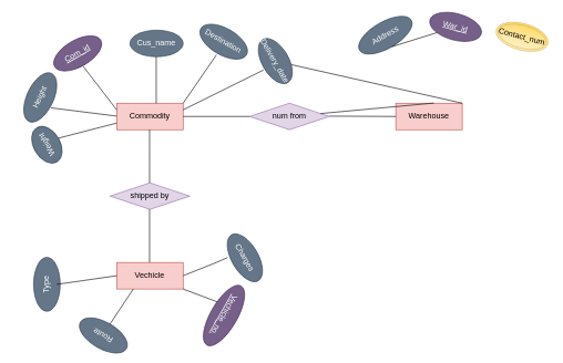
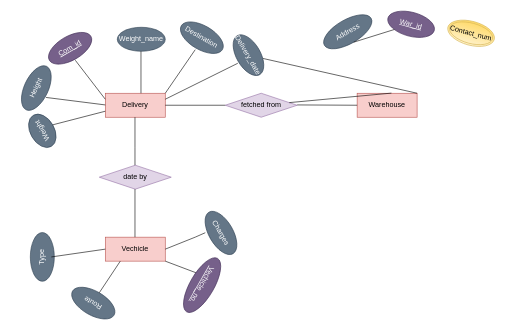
  <mxCell id="0" />
  <mxCell id="1" parent="0" />
- <mxCell id="2" value="Commodity" style="whiteSpace=wrap;html=1;align=center;fillColor=#f8cecc;strokeColor=#b85450;" parent="1" vertex="1"><mxGeometry x="175" y="155" width="100" height="40" as="geometry" /></mxCell>
- <mxCell id="3" value="num from" style="shape=rhombus;perimeter=rhombusPerimeter;whiteSpace=wrap;html=1;align=center;fillColor=#e1d5e7;strokeColor=#9673a6;" parent="1" vertex="1"><mxGeometry x="375" y="155" width="120" height="40" as="geometry" /></mxCell>
+ <mxCell id="2" value="Delivery" style="whiteSpace=wrap;html=1;align=center;fillColor=#f8cecc;strokeColor=#b85450;" parent="1" vertex="1"><mxGeometry x="175" y="155" width="100" height="40" as="geometry" /></mxCell>
+ <mxCell id="3" value="fetched from" style="shape=rhombus;perimeter=rhombusPerimeter;whiteSpace=wrap;html=1;align=center;fillColor=#e1d5e7;strokeColor=#9673a6;" parent="1" vertex="1"><mxGeometry x="375" y="155" width="120" height="40" as="geometry" /></mxCell>
  <mxCell id="4" value="Warehouse" style="whiteSpace=wrap;html=1;align=center;fillColor=#f8cecc;strokeColor=#b85450;" parent="1" vertex="1"><mxGeometry x="595" y="155" width="100" height="40" as="geometry" /></mxCell>
- <mxCell id="5" value="shipped by" style="shape=rhombus;perimeter=rhombusPerimeter;whiteSpace=wrap;html=1;align=center;fillColor=#e1d5e7;strokeColor=#9673a6;" parent="1" vertex="1"><mxGeometry x="165" y="275" width="120" height="40" as="geometry" /></mxCell>
+ <mxCell id="5" value="date by" style="shape=rhombus;perimeter=rhombusPerimeter;whiteSpace=wrap;html=1;align=center;fillColor=#e1d5e7;strokeColor=#9673a6;" parent="1" vertex="1"><mxGeometry x="165" y="275" width="120" height="40" as="geometry" /></mxCell>
  <mxCell id="6" value="Vechicle" style="whiteSpace=wrap;html=1;align=center;fillColor=#f8cecc;strokeColor=#b85450;" parent="1" vertex="1"><mxGeometry x="175" y="395" width="100" height="40" as="geometry" /></mxCell>
  <mxCell id="7" value="Com_id" style="ellipse;whiteSpace=wrap;html=1;align=center;fontStyle=4;rotation=-30;fillColor=#76608a;fontColor=#ffffff;strokeColor=#432D57;" parent="1" vertex="1"><mxGeometry x="76.34" y="60" width="80" height="40" as="geometry" /></mxCell>
- <mxCell id="8" value="Cus_name" style="ellipse;whiteSpace=wrap;html=1;align=center;fillColor=#647687;fontColor=#ffffff;strokeColor=#314354;" parent="1" vertex="1"><mxGeometry x="195" y="45" width="80" height="40" as="geometry" /></mxCell>
+ <mxCell id="8" value="Weight_name" style="ellipse;whiteSpace=wrap;html=1;align=center;fillColor=#647687;fontColor=#ffffff;strokeColor=#314354;" parent="1" vertex="1"><mxGeometry x="195" y="45" width="80" height="40" as="geometry" /></mxCell>
  <mxCell id="9" value="" style="endArrow=none;html=1;rounded=0;" parent="1" edge="1"><mxGeometry relative="1" as="geometry"><mxPoint x="275" y="175" as="sourcePoint" /><mxPoint x="375" y="175" as="targetPoint" /></mxGeometry></mxCell>
  <mxCell id="10" value="" style="endArrow=none;html=1;rounded=0;" parent="1" edge="1"><mxGeometry relative="1" as="geometry"><mxPoint x="495" y="174.5" as="sourcePoint" /><mxPoint x="595" y="175" as="targetPoint" /></mxGeometry></mxCell>
  <mxCell id="11" value="" style="endArrow=none;html=1;rounded=0;entryX=0.495;entryY=1;entryDx=0;entryDy=0;entryPerimeter=0;" parent="1" target="2" edge="1"><mxGeometry relative="1" as="geometry"><mxPoint x="224.5" y="275" as="sourcePoint" /><mxPoint x="224.5" y="205" as="targetPoint" /><Array as="points"><mxPoint x="224.5" y="245" /></Array></mxGeometry></mxCell>
  <mxCell id="12" value="" style="endArrow=none;html=1;rounded=0;" parent="1" edge="1"><mxGeometry relative="1" as="geometry"><mxPoint x="224.5" y="315" as="sourcePoint" /><mxPoint x="224.5" y="395" as="targetPoint" /></mxGeometry></mxCell>
  <mxCell id="13" value="" style="endArrow=none;html=1;rounded=0;entryX=0;entryY=0.25;entryDx=0;entryDy=0;" parent="1" target="2" edge="1"><mxGeometry relative="1" as="geometry"><mxPoint x="125" y="100" as="sourcePoint" /><mxPoint x="175" y="150" as="targetPoint" /></mxGeometry></mxCell>
  <mxCell id="14" value="" style="endArrow=none;html=1;rounded=0;" parent="1" edge="1"><mxGeometry relative="1" as="geometry"><mxPoint x="234.5" y="85" as="sourcePoint" /><mxPoint x="234.5" y="155" as="targetPoint" /></mxGeometry></mxCell>
  <mxCell id="15" value="Contact_num" style="ellipse;shape=doubleEllipse;margin=3;whiteSpace=wrap;html=1;align=center;direction=west;rotation=15;fillColor=#fff2cc;strokeColor=#d6b656;gradientColor=#ffd966;" parent="1" vertex="1"><mxGeometry x="745" y="35" width="80" height="40" as="geometry" /></mxCell>
  <mxCell id="16" value="" style="endArrow=none;html=1;rounded=0;exitX=1;exitY=0;exitDx=0;exitDy=0;" parent="1" source="4" target="23" edge="1"><mxGeometry relative="1" as="geometry"><mxPoint x="264" y="151" as="sourcePoint" /><mxPoint x="355" y="95" as="targetPoint" /></mxGeometry></mxCell>
  <mxCell id="17" value="Destination" style="ellipse;whiteSpace=wrap;html=1;align=center;rotation=30;fillColor=#647687;fontColor=#ffffff;strokeColor=#314354;" parent="1" vertex="1"><mxGeometry x="296.38" y="42.33" width="79.33" height="40" as="geometry" /></mxCell>
  <mxCell id="18" value="" style="endArrow=none;html=1;rounded=0;exitX=1;exitY=0;exitDx=0;exitDy=0;" parent="1" source="2" edge="1"><mxGeometry relative="1" as="geometry"><mxPoint x="205" y="122.33" as="sourcePoint" /><mxPoint x="325" y="82.33" as="targetPoint" /></mxGeometry></mxCell>
  <mxCell id="19" value="Height" style="ellipse;whiteSpace=wrap;html=1;align=center;rotation=-65;fillColor=#647687;fontColor=#ffffff;strokeColor=#314354;" parent="1" vertex="1"><mxGeometry x="20" y="126.34" width="80" height="40" as="geometry" /></mxCell>
  <mxCell id="20" value="" style="endArrow=none;html=1;rounded=0;exitX=0.408;exitY=1.033;exitDx=0;exitDy=0;exitPerimeter=0;" parent="1" source="19" edge="1"><mxGeometry relative="1" as="geometry"><mxPoint x="65" y="174.5" as="sourcePoint" /><mxPoint x="175" y="174.5" as="targetPoint" /></mxGeometry></mxCell>
  <mxCell id="21" value="Weight" style="ellipse;whiteSpace=wrap;html=1;align=center;rotation=-120;fillColor=#647687;fontColor=#ffffff;strokeColor=#314354;" parent="1" vertex="1"><mxGeometry x="40" y="197.68" width="60" height="40" as="geometry" /></mxCell>
  <mxCell id="22" value="" style="endArrow=none;html=1;rounded=0;entryX=0;entryY=0.75;entryDx=0;entryDy=0;exitX=0.5;exitY=1;exitDx=0;exitDy=0;" parent="1" source="21" target="2" edge="1"><mxGeometry relative="1" as="geometry"><mxPoint x="95" y="215" as="sourcePoint" /><mxPoint x="185" y="197.68" as="targetPoint" /></mxGeometry></mxCell>
  <mxCell id="23" value="Delivery_date" style="ellipse;whiteSpace=wrap;html=1;align=center;rotation=60;fillColor=#647687;fontColor=#ffffff;strokeColor=#314354;" parent="1" vertex="1"><mxGeometry x="376.25" y="71.5" width="75" height="40" as="geometry" /></mxCell>
  <mxCell id="24" value="" style="endArrow=none;html=1;rounded=0;exitX=1;exitY=0.25;exitDx=0;exitDy=0;" parent="1" source="2" edge="1"><mxGeometry relative="1" as="geometry"><mxPoint x="276.05" y="151.5" as="sourcePoint" /><mxPoint x="396" y="105" as="targetPoint" /></mxGeometry></mxCell>
  <mxCell id="25" value="War_id" style="ellipse;whiteSpace=wrap;html=1;align=center;fontStyle=4;rotation=15;fillColor=#76608a;fontColor=#ffffff;strokeColor=#432D57;" parent="1" vertex="1"><mxGeometry x="645.001" y="20.001" width="80" height="40" as="geometry" /></mxCell>
  <mxCell id="26" value="" style="endArrow=none;html=1;rounded=0;exitX=0.572;exitY=-0.005;exitDx=0;exitDy=0;exitPerimeter=0;" parent="1" source="4" target="3" edge="1"><mxGeometry relative="1" as="geometry"><mxPoint x="655" y="145" as="sourcePoint" /><mxPoint x="695" y="100" as="targetPoint" /></mxGeometry></mxCell>
  <mxCell id="27" value="Address" style="ellipse;whiteSpace=wrap;html=1;align=center;rotation=-30;fillColor=#647687;fontColor=#ffffff;strokeColor=#314354;" parent="1" vertex="1"><mxGeometry x="534.33" y="32.5" width="90" height="40" as="geometry" /></mxCell>
  <mxCell id="28" value="" style="endArrow=none;html=1;rounded=0;exitX=0.5;exitY=1;exitDx=0;exitDy=0;" parent="1" source="27" target="25" edge="1"><mxGeometry relative="1" as="geometry"><mxPoint x="505" y="111.5" as="sourcePoint" /><mxPoint x="665" y="111.5" as="targetPoint" /></mxGeometry></mxCell>
  <mxCell id="29" value="Charges" style="ellipse;whiteSpace=wrap;html=1;align=center;rotation=60;fillColor=#647687;fontColor=#ffffff;strokeColor=#314354;" parent="1" vertex="1"><mxGeometry x="327.93" y="367.93" width="80" height="40" as="geometry" /></mxCell>
  <mxCell id="30" value="" style="endArrow=none;html=1;rounded=0;exitX=1;exitY=0.5;exitDx=0;exitDy=0;entryX=0.333;entryY=1.062;entryDx=0;entryDy=0;entryPerimeter=0;" parent="1" source="6" target="29" edge="1"><mxGeometry relative="1" as="geometry"><mxPoint x="245" y="395" as="sourcePoint" /><mxPoint x="345" y="395.5" as="targetPoint" /><Array as="points"><mxPoint x="325" y="395" /></Array></mxGeometry></mxCell>
  <mxCell id="31" value="" style="endArrow=none;html=1;rounded=0;exitX=1;exitY=1;exitDx=0;exitDy=0;" parent="1" source="6" edge="1"><mxGeometry relative="1" as="geometry"><mxPoint x="217.93" y="455" as="sourcePoint" /><mxPoint x="327.93" y="455" as="targetPoint" /></mxGeometry></mxCell>
  <mxCell id="32" value="Type" style="ellipse;whiteSpace=wrap;html=1;align=center;rotation=-90;fillColor=#647687;fontColor=#ffffff;strokeColor=#314354;" parent="1" vertex="1"><mxGeometry x="29.33" y="407.93" width="81.34" height="40" as="geometry" /></mxCell>
  <mxCell id="33" value="" style="endArrow=none;html=1;rounded=0;entryX=0;entryY=0.5;entryDx=0;entryDy=0;" parent="1" target="6" edge="1"><mxGeometry relative="1" as="geometry"><mxPoint x="85" y="428" as="sourcePoint" /><mxPoint x="236.34" y="425" as="targetPoint" /></mxGeometry></mxCell>
  <mxCell id="34" value="Route" style="ellipse;whiteSpace=wrap;html=1;align=center;rotation=-150;fillColor=#647687;fontColor=#ffffff;strokeColor=#314354;" parent="1" vertex="1"><mxGeometry x="115" y="485" width="80" height="40" as="geometry" /></mxCell>
  <mxCell id="35" value="" style="endArrow=none;html=1;rounded=0;exitX=0.25;exitY=1;exitDx=0;exitDy=0;entryX=0.5;entryY=1;entryDx=0;entryDy=0;" parent="1" source="6" target="34" edge="1"><mxGeometry relative="1" as="geometry"><mxPoint x="135" y="465" as="sourcePoint" /><mxPoint x="225" y="465" as="targetPoint" /></mxGeometry></mxCell>
  <mxCell id="36" value="Vechicle_no." style="ellipse;whiteSpace=wrap;html=1;align=center;fontStyle=4;fillColor=#76608a;fontColor=#ffffff;strokeColor=#432D57;direction=west;rotation=120;" vertex="1" parent="1"><mxGeometry x="285" y="455" width="102.93" height="40" as="geometry" /></mxCell>
